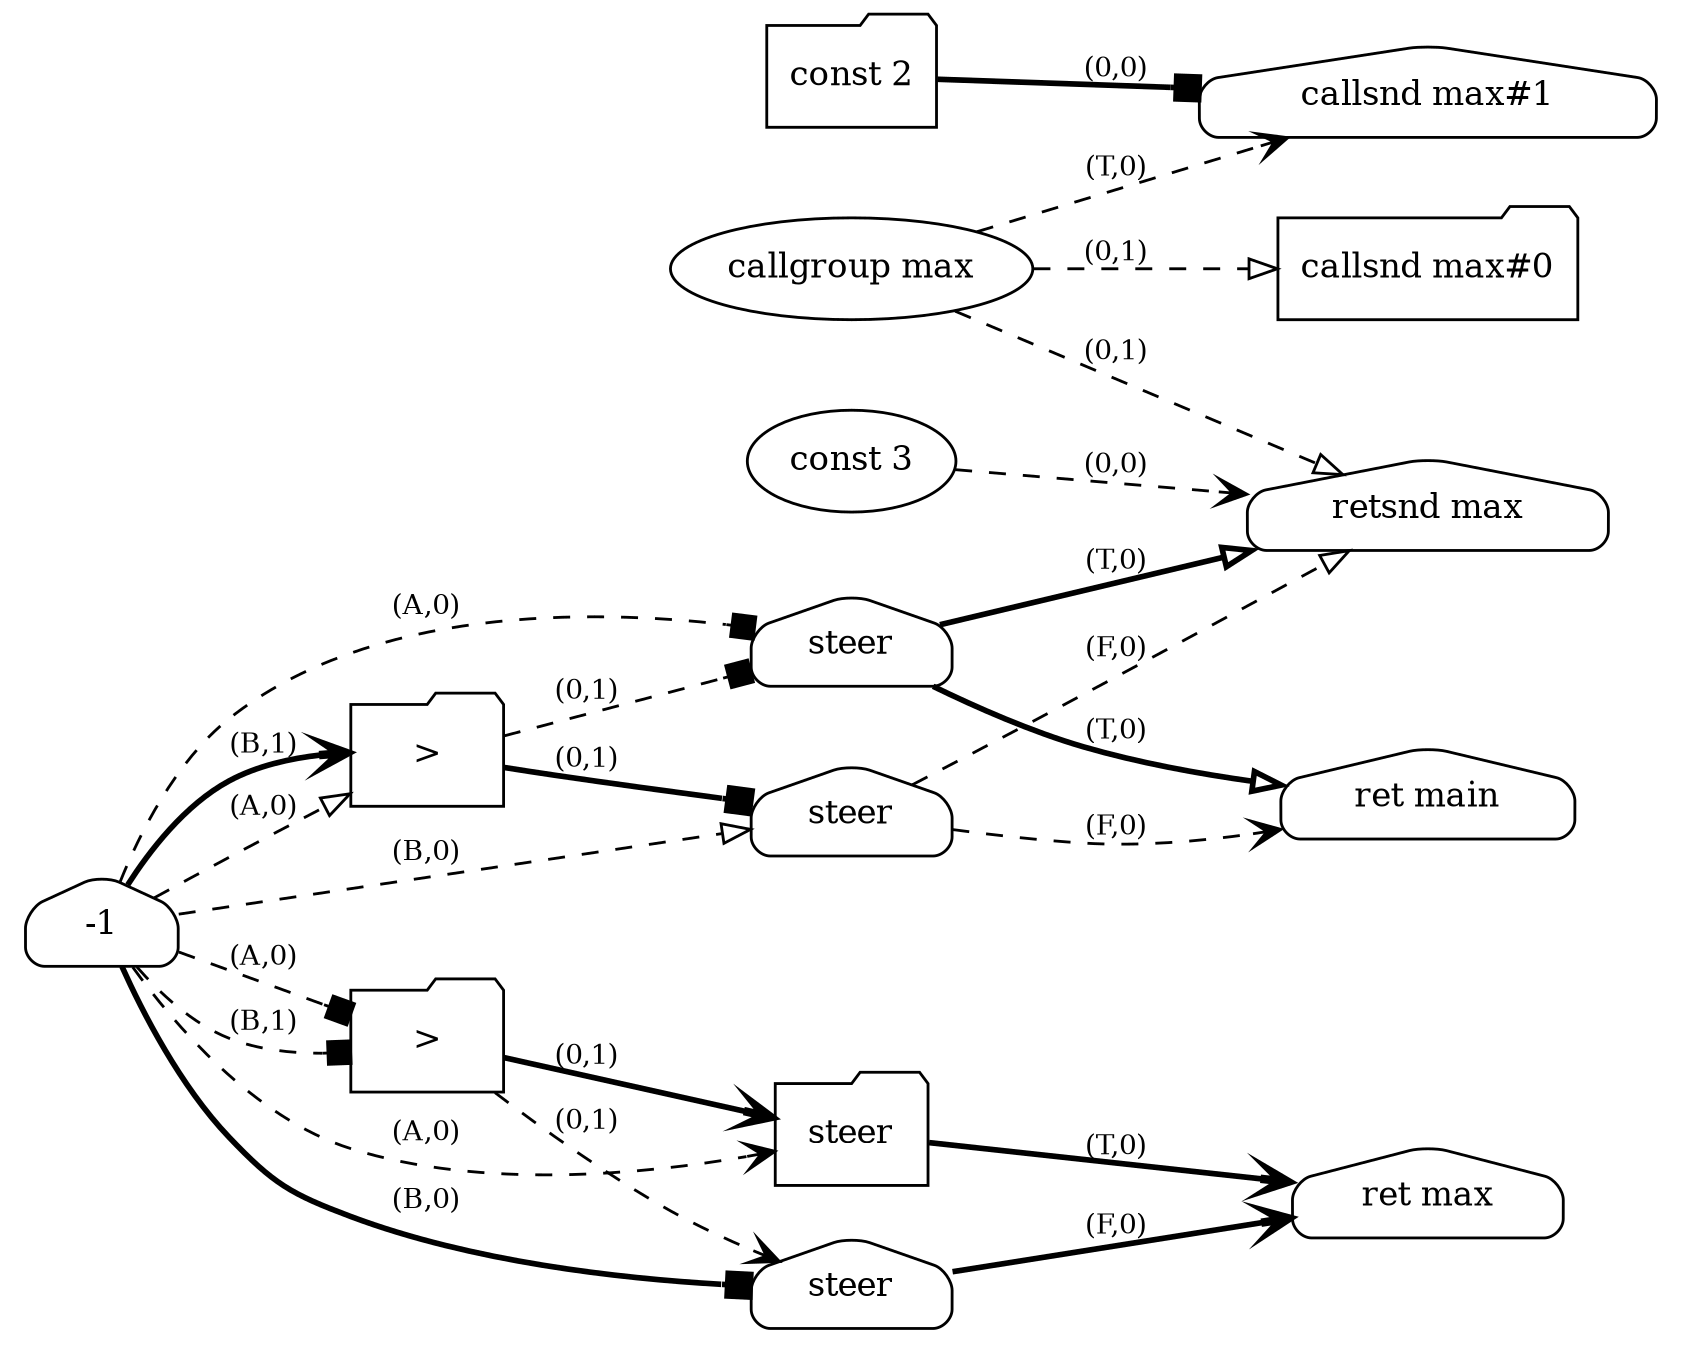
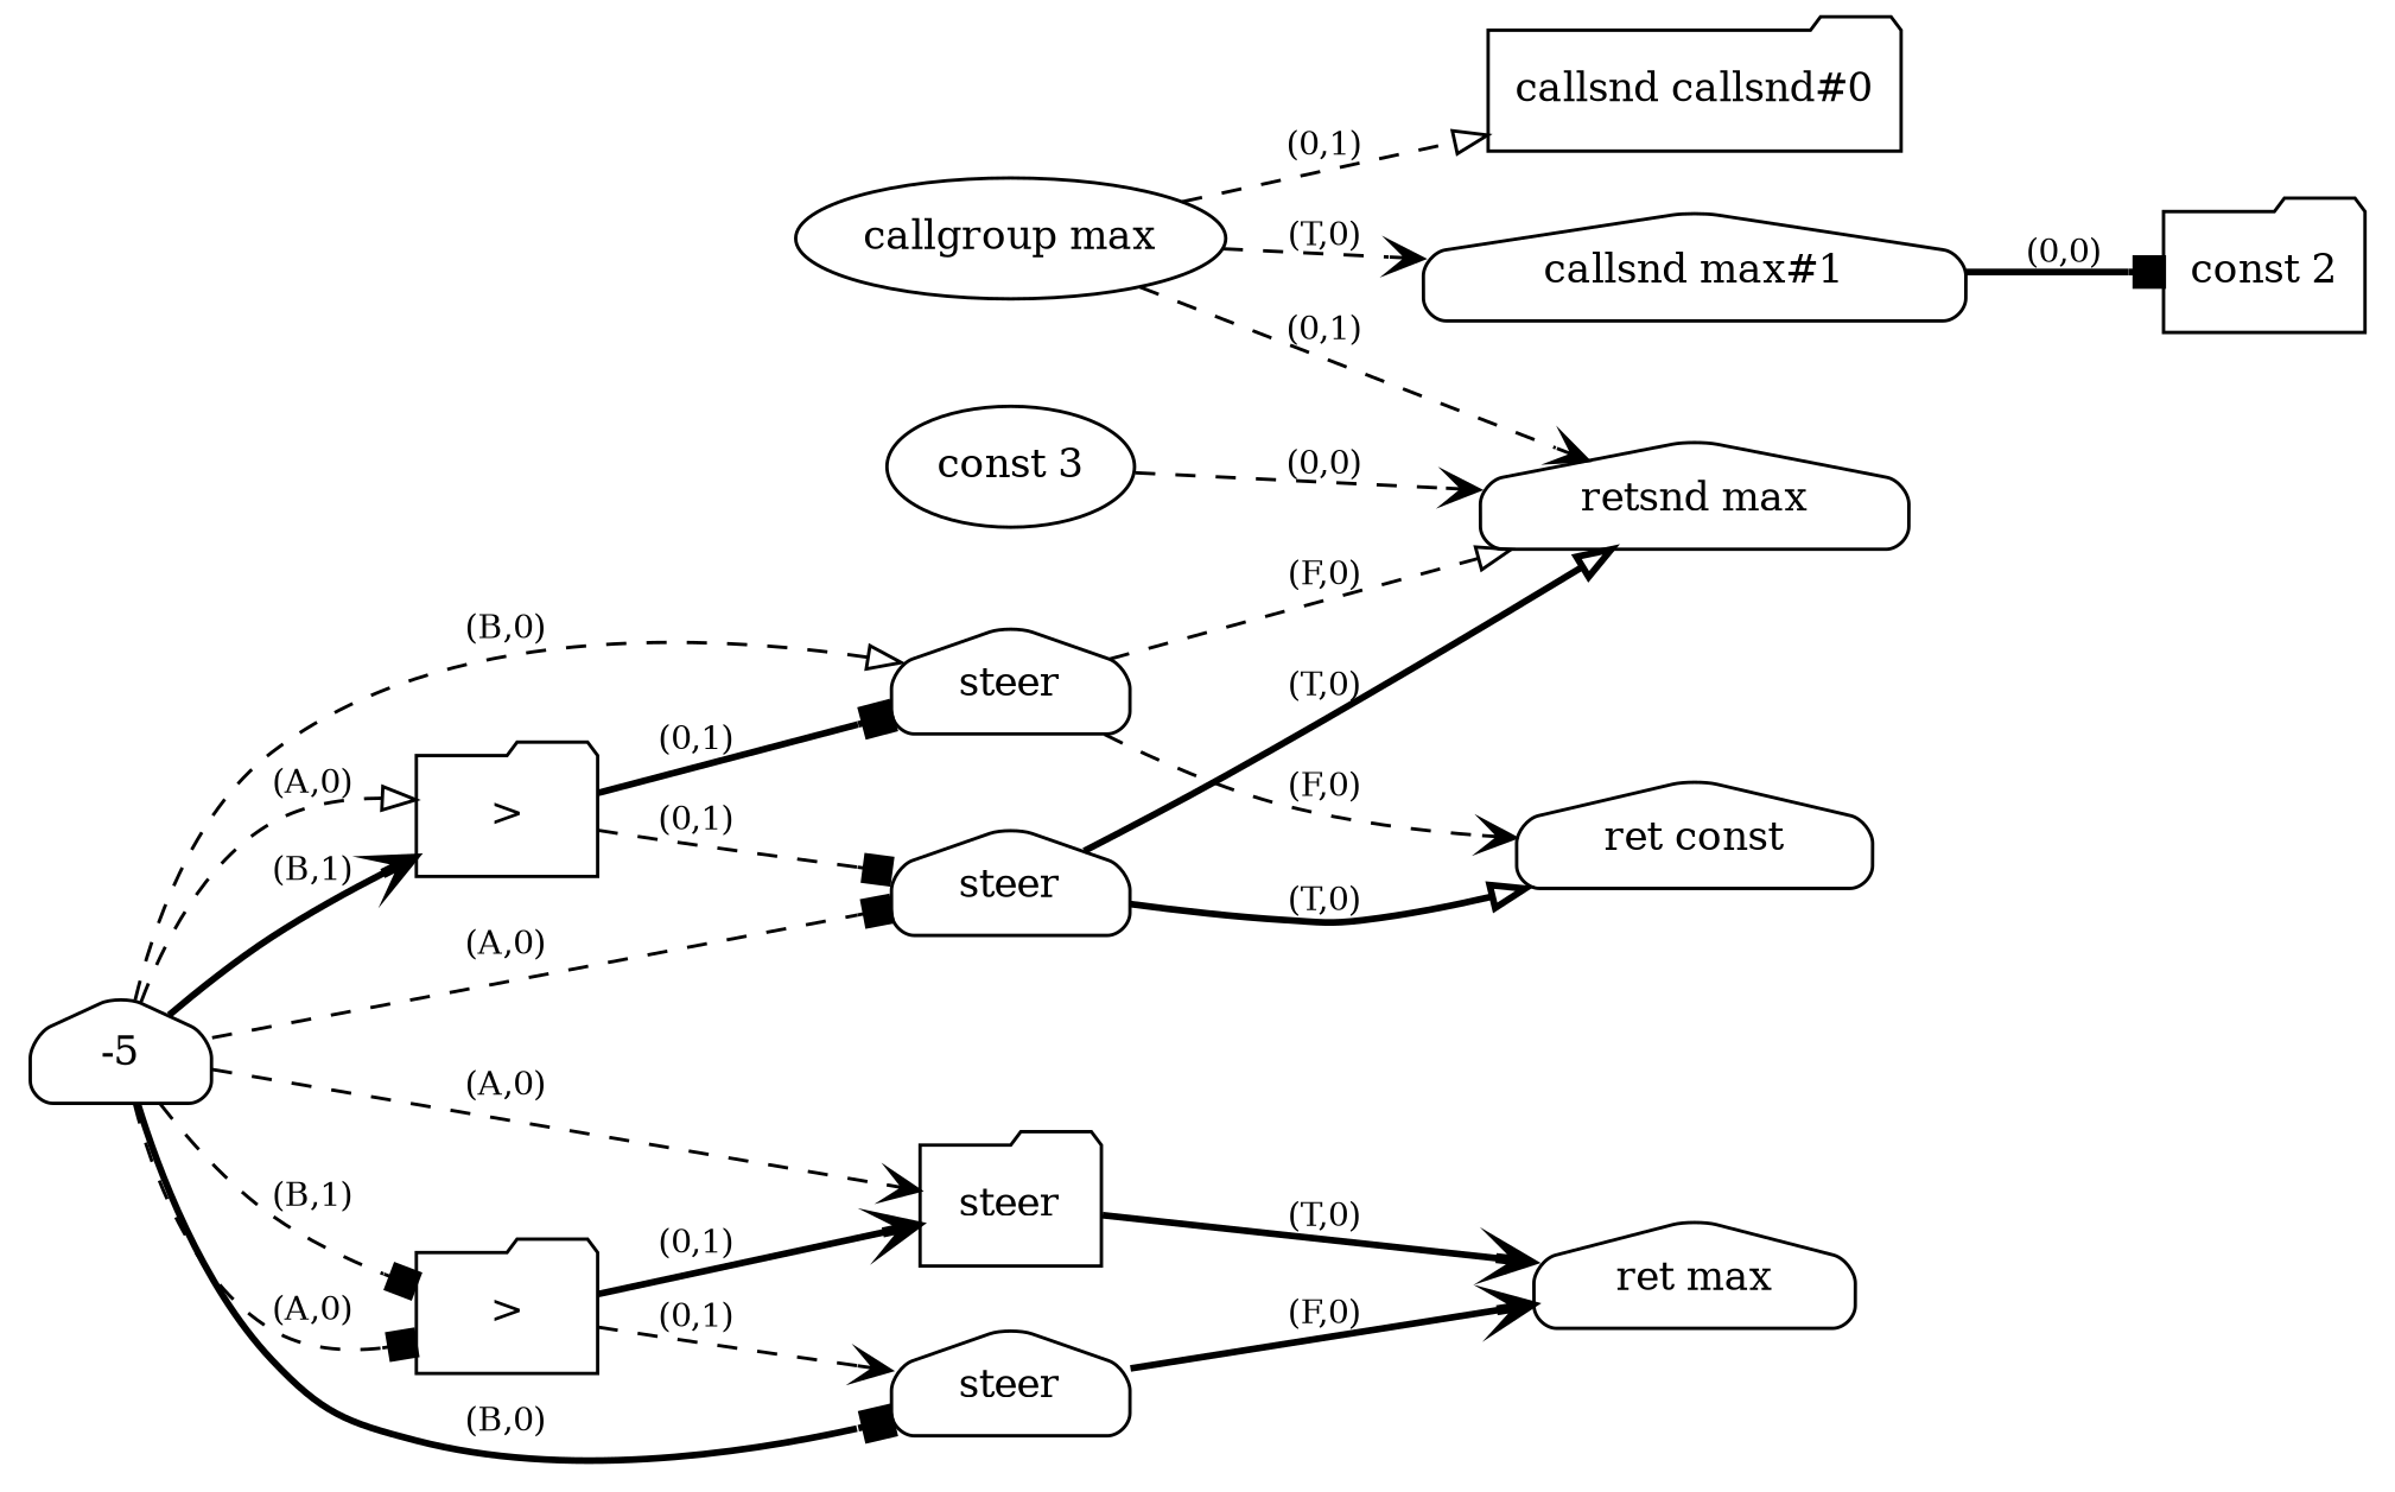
  digraph {
    rankdir=LR
    node [fontsize=12 shape=house style=rounded]
    edge [arrowhead=vee fontsize=10 style=dashed]
    n1 [label="const 3" shape=ellipse]
    n2 [label="retsnd max"]
-   n3 [label="callsnd max#0" shape=folder]
+   n3 [label="callsnd callsnd#0" shape=folder]
    n4 [label="const 2" shape=folder]
    n5 [label="callsnd max#1"]
    n6 [label="callgroup max" shape=ellipse]
    n7 [label=">" shape=folder]
    n8 [label=steer]
    n9 [label=steer]
-   n10 [label="ret main"]
+   n10 [label="ret const"]
    n11 [label=">" shape=folder]
    n12 [label=steer shape=folder]
    n13 [label=steer]
    n14 [label="ret max"]
-   -1
+   -1 [label=-5]
    n1 -> n2 [label="(0,0)"]
-   n4 -> n5 [arrowhead=box label="(0,0)" style=bold]
-   n6 -> n2 [arrowhead=onormal label="(0,1)"]
+   n5 -> n4 [arrowhead=box label="(0,0)" style=bold]
+   n6 -> n2 [label="(0,1)"]
    n6 -> n3 [arrowhead=onormal label="(0,1)"]
    n6 -> n5 [label="(T,0)"]
    n7 -> n8 [arrowhead=box label="(0,1)"]
    n7 -> n9 [arrowhead=box label="(0,1)" style=bold]
    n8 -> n2 [arrowhead=onormal label="(T,0)" style=bold]
    n8 -> n10 [arrowhead=onormal label="(T,0)" style=bold]
    n9 -> n2 [arrowhead=onormal label="(F,0)"]
    n9 -> n10 [label="(F,0)"]
    n11 -> n12 [label="(0,1)" style=bold]
    n11 -> n13 [label="(0,1)"]
    n12 -> n14 [label="(T,0)" style=bold]
    n13 -> n14 [label="(F,0)" style=bold]
    -1 -> n7 [arrowhead=onormal label="(A,0)"]
    -1 -> n7 [label="(B,1)" style=bold]
    -1 -> n8 [arrowhead=box label="(A,0)"]
    -1 -> n9 [arrowhead=onormal label="(B,0)"]
    -1 -> n11 [arrowhead=box label="(A,0)"]
    -1 -> n11 [arrowhead=box label="(B,1)"]
    -1 -> n12 [label="(A,0)"]
    -1 -> n13 [arrowhead=box label="(B,0)" style=bold]
  }
